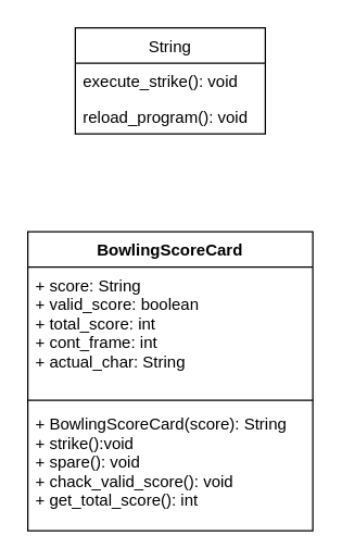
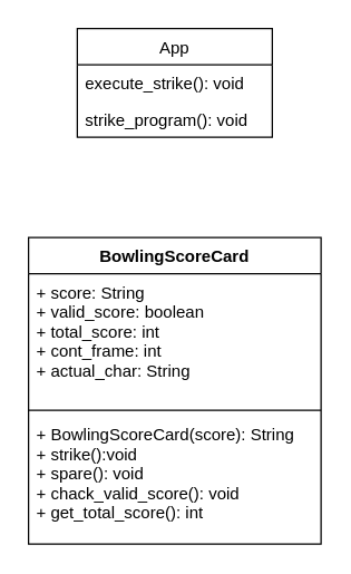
  <mxCell id="0" />
  <mxCell id="1" parent="0" />
  <mxCell id="2" value="BowlingScoreCard" style="swimlane;fontStyle=1;align=center;verticalAlign=top;childLayout=stackLayout;horizontal=1;startSize=26;horizontalStack=0;resizeParent=1;resizeParentMax=0;resizeLast=0;collapsible=1;marginBottom=0;" vertex="1" parent="1"><mxGeometry x="20" y="170" width="210" height="220" as="geometry" /></mxCell>
  <mxCell id="3" value="+ score: String&#10;+ valid_score: boolean&#10;+ total_score: int&#10;+ cont_frame: int&#10;+ actual_char: String" style="text;strokeColor=none;fillColor=none;align=left;verticalAlign=top;spacingLeft=4;spacingRight=4;overflow=hidden;rotatable=0;points=[[0,0.5],[1,0.5]];portConstraint=eastwest;" vertex="1" parent="2"><mxGeometry y="26" width="210" height="94" as="geometry" /></mxCell>
  <mxCell id="4" value="" style="line;strokeWidth=1;fillColor=none;align=left;verticalAlign=middle;spacingTop=-1;spacingLeft=3;spacingRight=3;rotatable=0;labelPosition=right;points=[];portConstraint=eastwest;" vertex="1" parent="2"><mxGeometry y="120" width="210" height="8" as="geometry" /></mxCell>
  <mxCell id="5" value="+ BowlingScoreCard(score): String&#10;+ strike():void&#10;+ spare(): void&#10;+ chack_valid_score(): void&#10;+ get_total_score(): int" style="text;strokeColor=none;fillColor=none;align=left;verticalAlign=top;spacingLeft=4;spacingRight=4;overflow=hidden;rotatable=0;points=[[0,0.5],[1,0.5]];portConstraint=eastwest;" vertex="1" parent="2"><mxGeometry y="128" width="210" height="92" as="geometry" /></mxCell>
- <mxCell id="6" value="String" style="swimlane;fontStyle=0;childLayout=stackLayout;horizontal=1;startSize=26;fillColor=none;horizontalStack=0;resizeParent=1;resizeParentMax=0;resizeLast=0;collapsible=1;marginBottom=0;" vertex="1" parent="1"><mxGeometry x="55" y="20" width="140" height="78" as="geometry" /></mxCell>
+ <mxCell id="6" value="App" style="swimlane;fontStyle=0;childLayout=stackLayout;horizontal=1;startSize=26;fillColor=none;horizontalStack=0;resizeParent=1;resizeParentMax=0;resizeLast=0;collapsible=1;marginBottom=0;" vertex="1" parent="1"><mxGeometry x="55" y="20" width="140" height="78" as="geometry" /></mxCell>
  <mxCell id="7" value="execute_strike(): void" style="text;strokeColor=none;fillColor=none;align=left;verticalAlign=top;spacingLeft=4;spacingRight=4;overflow=hidden;rotatable=0;points=[[0,0.5],[1,0.5]];portConstraint=eastwest;" vertex="1" parent="6"><mxGeometry y="26" width="140" height="26" as="geometry" /></mxCell>
- <mxCell id="8" value="reload_program(): void" style="text;strokeColor=none;fillColor=none;align=left;verticalAlign=top;spacingLeft=4;spacingRight=4;overflow=hidden;rotatable=0;points=[[0,0.5],[1,0.5]];portConstraint=eastwest;" vertex="1" parent="6"><mxGeometry y="52" width="140" height="26" as="geometry" /></mxCell>
+ <mxCell id="8" value="strike_program(): void" style="text;strokeColor=none;fillColor=none;align=left;verticalAlign=top;spacingLeft=4;spacingRight=4;overflow=hidden;rotatable=0;points=[[0,0.5],[1,0.5]];portConstraint=eastwest;" vertex="1" parent="6"><mxGeometry y="52" width="140" height="26" as="geometry" /></mxCell>
